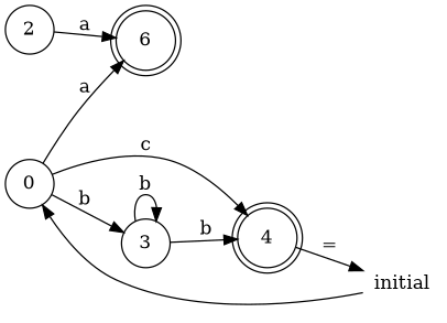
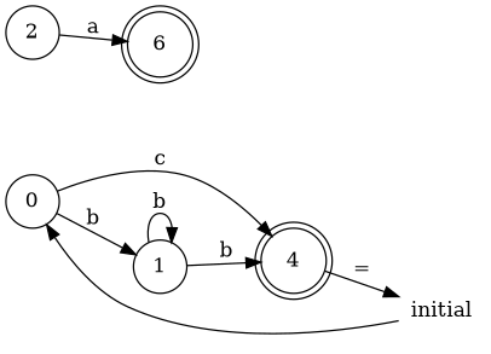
  digraph {
    rankdir=LR
    node [shape=circle]
    n1 [label=6 shape=doublecircle]
    0
-   3
+   3 [label=1]
    4 [shape=doublecircle]
    initial [shape=plaintext]
    2
-   0 -> n1 [label=a]
    0 -> 3 [label=b]
    0 -> 4 [label=c]
    3 -> 3 [label=b]
    3 -> 4 [label=b]
    4 -> initial [label="="]
    initial -> 0
    2 -> n1 [label=a]
  }
